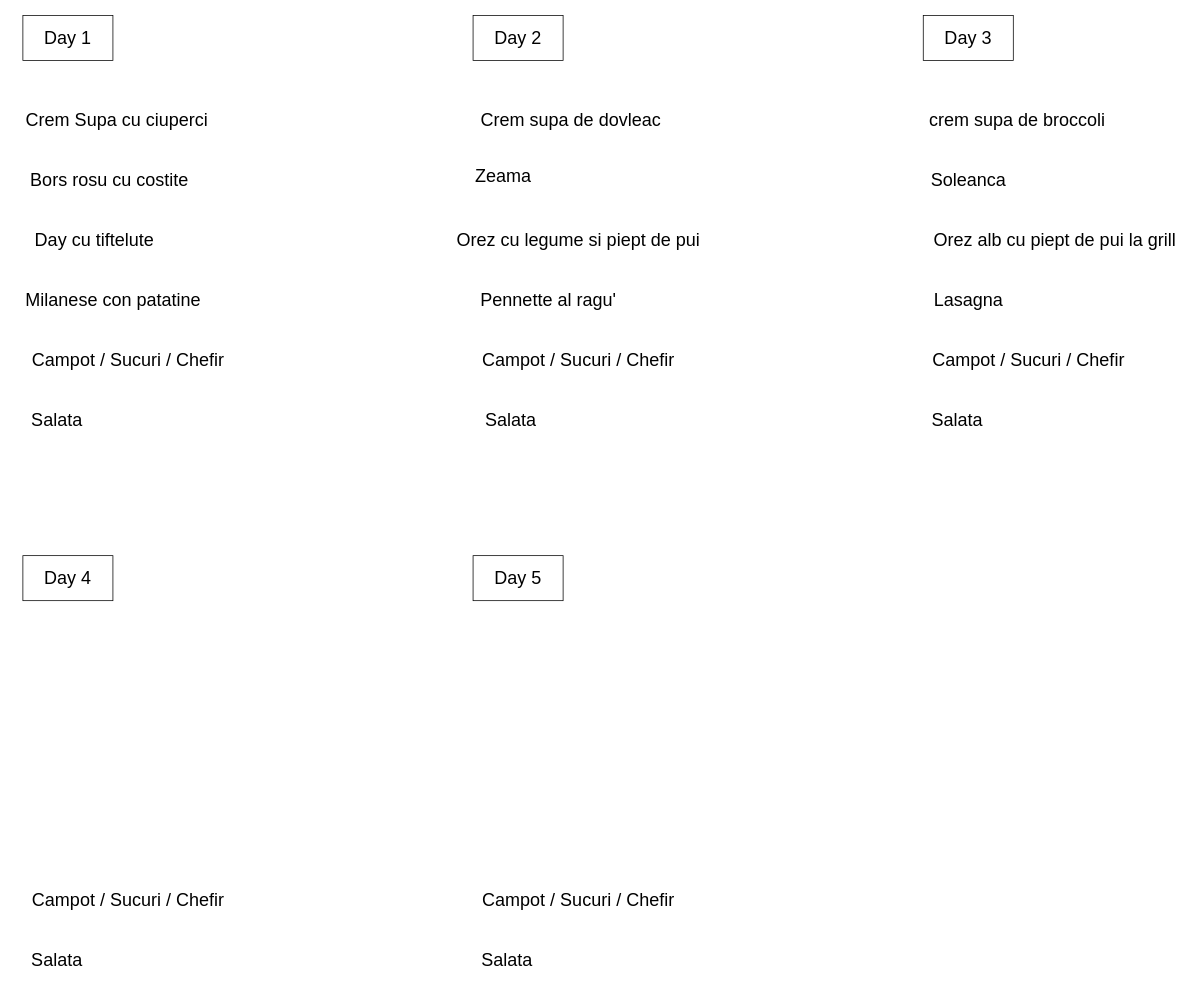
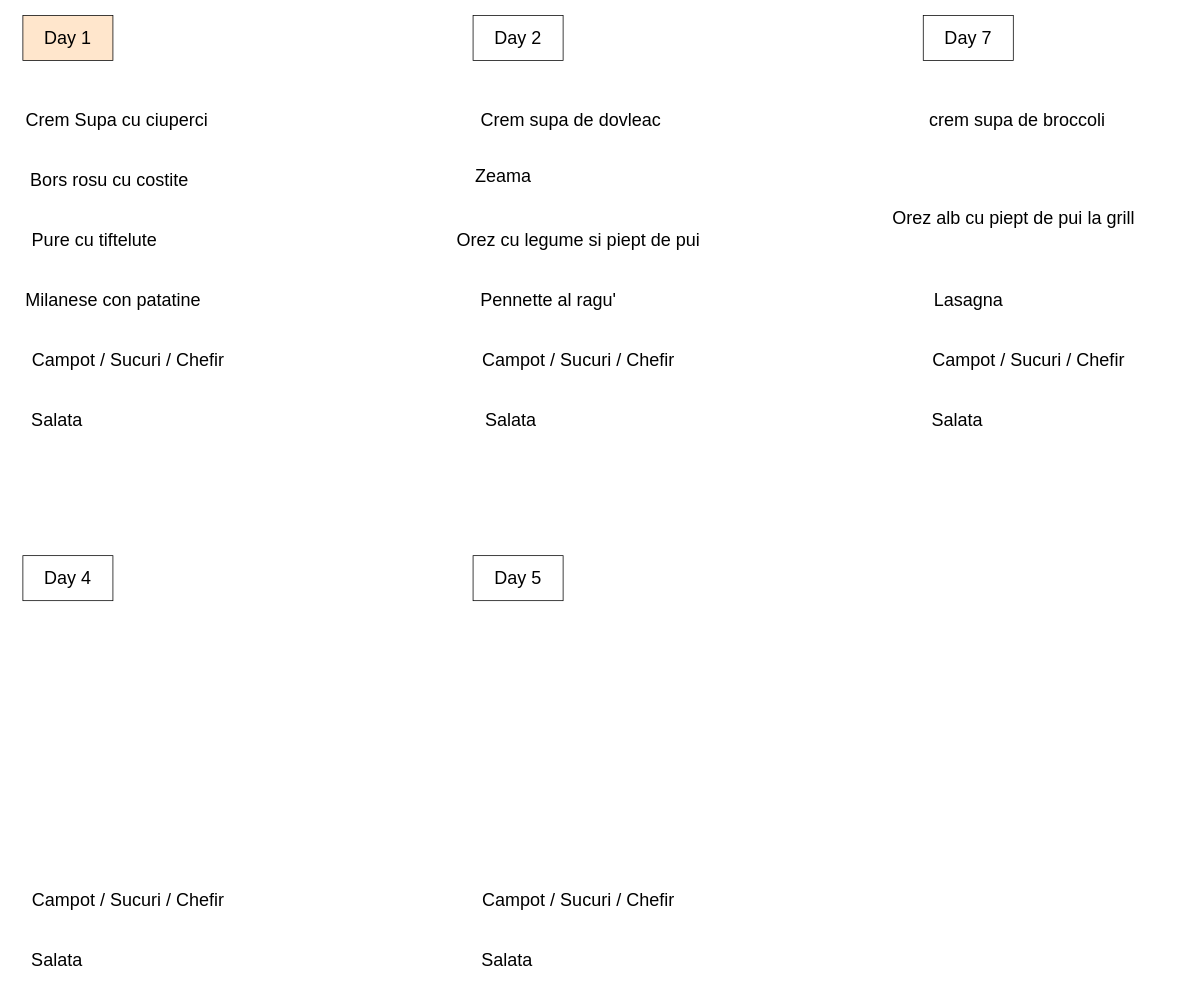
  <mxCell id="0" />
  <mxCell id="1" parent="0" />
- <mxCell id="2" value="Day 1" style="whiteSpace=wrap;html=1;fontSize=24;" vertex="1" parent="1"><mxGeometry x="30" y="20" width="120" height="60" as="geometry" /></mxCell>
+ <mxCell id="2" value="Day 1" style="whiteSpace=wrap;html=1;fontSize=24;fillColor=#ffe6cc;" vertex="1" parent="1"><mxGeometry x="30" y="20" width="120" height="60" as="geometry" /></mxCell>
  <mxCell id="3" value="Day 2" style="whiteSpace=wrap;html=1;fontSize=24;" vertex="1" parent="1"><mxGeometry x="630" y="20" width="120" height="60" as="geometry" /></mxCell>
- <mxCell id="4" value="Day 3" style="whiteSpace=wrap;html=1;fontSize=24;" vertex="1" parent="1"><mxGeometry x="1230" y="20" width="120" height="60" as="geometry" /></mxCell>
+ <mxCell id="4" value="Day 7" style="whiteSpace=wrap;html=1;fontSize=24;" vertex="1" parent="1"><mxGeometry x="1230" y="20" width="120" height="60" as="geometry" /></mxCell>
  <mxCell id="5" value="Day 4" style="whiteSpace=wrap;html=1;fontSize=24;" vertex="1" parent="1"><mxGeometry x="30" y="740" width="120" height="60" as="geometry" /></mxCell>
  <mxCell id="6" value="Day 5" style="whiteSpace=wrap;html=1;fontSize=24;" vertex="1" parent="1"><mxGeometry x="630" y="740" width="120" height="60" as="geometry" /></mxCell>
  <mxCell id="7" value="Crem Supa cu ciuperci" style="text;html=1;align=center;verticalAlign=middle;resizable=0;points=[];autosize=1;strokeColor=none;fillColor=none;fontSize=24;" vertex="1" parent="1"><mxGeometry x="20" y="140" width="270" height="40" as="geometry" /></mxCell>
  <mxCell id="8" value="Bors rosu cu costite&lt;br&gt;" style="text;html=1;align=center;verticalAlign=middle;resizable=0;points=[];autosize=1;strokeColor=none;fillColor=none;fontSize=24;" vertex="1" parent="1"><mxGeometry x="30" y="220" width="230" height="40" as="geometry" /></mxCell>
- <mxCell id="9" value="Day cu tiftelute&lt;br&gt;" style="text;html=1;align=center;verticalAlign=middle;resizable=0;points=[];autosize=1;strokeColor=none;fillColor=none;fontSize=24;" vertex="1" parent="1"><mxGeometry x="30" y="300" width="190" height="40" as="geometry" /></mxCell>
+ <mxCell id="9" value="Pure cu tiftelute&lt;br&gt;" style="text;html=1;align=center;verticalAlign=middle;resizable=0;points=[];autosize=1;strokeColor=none;fillColor=none;fontSize=24;" vertex="1" parent="1"><mxGeometry x="30" y="300" width="190" height="40" as="geometry" /></mxCell>
  <mxCell id="10" value="Lasagna" style="text;html=1;align=center;verticalAlign=middle;resizable=0;points=[];autosize=1;strokeColor=none;fillColor=none;fontSize=24;" vertex="1" parent="1"><mxGeometry x="1230" y="380" width="120" height="40" as="geometry" /></mxCell>
  <mxCell id="11" value="Campot / Sucuri / Chefir" style="text;html=1;align=center;verticalAlign=middle;resizable=0;points=[];autosize=1;strokeColor=none;fillColor=none;fontSize=24;" vertex="1" parent="1"><mxGeometry x="30" y="460" width="280" height="40" as="geometry" /></mxCell>
  <mxCell id="12" value="Crem supa de dovleac" style="text;html=1;align=center;verticalAlign=middle;resizable=0;points=[];autosize=1;strokeColor=none;fillColor=none;fontSize=24;" vertex="1" parent="1"><mxGeometry x="630" y="140" width="260" height="40" as="geometry" /></mxCell>
  <mxCell id="13" value="Zeama" style="text;html=1;align=center;verticalAlign=middle;resizable=0;points=[];autosize=1;strokeColor=none;fillColor=none;fontSize=24;" vertex="1" parent="1"><mxGeometry x="620" y="215" width="100" height="40" as="geometry" /></mxCell>
  <mxCell id="14" value="Orez cu legume si piept de pui" style="text;html=1;align=center;verticalAlign=middle;resizable=0;points=[];autosize=1;strokeColor=none;fillColor=none;fontSize=24;" vertex="1" parent="1"><mxGeometry x="595" y="300" width="350" height="40" as="geometry" /></mxCell>
  <mxCell id="15" value="Pennette al ragu'" style="text;html=1;align=center;verticalAlign=middle;resizable=0;points=[];autosize=1;strokeColor=none;fillColor=none;fontSize=24;" vertex="1" parent="1"><mxGeometry x="630" y="380" width="200" height="40" as="geometry" /></mxCell>
  <mxCell id="16" value="Milanese con patatine" style="text;html=1;align=center;verticalAlign=middle;resizable=0;points=[];autosize=1;strokeColor=none;fillColor=none;fontSize=24;" vertex="1" parent="1"><mxGeometry x="20" y="380" width="260" height="40" as="geometry" /></mxCell>
  <mxCell id="17" value="Campot / Sucuri / Chefir" style="text;html=1;align=center;verticalAlign=middle;resizable=0;points=[];autosize=1;strokeColor=none;fillColor=none;fontSize=24;" vertex="1" parent="1"><mxGeometry x="630" y="460" width="280" height="40" as="geometry" /></mxCell>
  <mxCell id="18" value="Campot / Sucuri / Chefir" style="text;html=1;align=center;verticalAlign=middle;resizable=0;points=[];autosize=1;strokeColor=none;fillColor=none;fontSize=24;" vertex="1" parent="1"><mxGeometry x="1230" y="460" width="280" height="40" as="geometry" /></mxCell>
  <mxCell id="19" value="Salata" style="text;html=1;align=center;verticalAlign=middle;resizable=0;points=[];autosize=1;strokeColor=none;fillColor=none;fontSize=24;" vertex="1" parent="1"><mxGeometry x="30" y="540" width="90" height="40" as="geometry" /></mxCell>
  <mxCell id="20" value="Salata" style="text;html=1;align=center;verticalAlign=middle;resizable=0;points=[];autosize=1;strokeColor=none;fillColor=none;fontSize=24;" vertex="1" parent="1"><mxGeometry x="635" y="540" width="90" height="40" as="geometry" /></mxCell>
  <mxCell id="21" value="Salata" style="text;html=1;align=center;verticalAlign=middle;resizable=0;points=[];autosize=1;strokeColor=none;fillColor=none;fontSize=24;" vertex="1" parent="1"><mxGeometry x="1230" y="540" width="90" height="40" as="geometry" /></mxCell>
- <mxCell id="22" value="Orez alb cu piept de pui la grill" style="text;html=1;align=center;verticalAlign=middle;resizable=0;points=[];autosize=1;strokeColor=none;fillColor=none;fontSize=24;" vertex="1" parent="1"><mxGeometry x="1230" y="300" width="350" height="40" as="geometry" /></mxCell>
+ <mxCell id="22" value="Orez alb cu piept de pui la grill" style="text;html=1;align=center;verticalAlign=middle;resizable=0;points=[];autosize=1;strokeColor=none;fillColor=none;fontSize=24;" vertex="1" parent="1"><mxGeometry x="1175" y="270" width="350" height="40" as="geometry" /></mxCell>
  <mxCell id="23" value="Campot / Sucuri / Chefir" style="text;html=1;align=center;verticalAlign=middle;resizable=0;points=[];autosize=1;strokeColor=none;fillColor=none;fontSize=24;" vertex="1" parent="1"><mxGeometry x="30" y="1180" width="280" height="40" as="geometry" /></mxCell>
  <mxCell id="24" value="Salata" style="text;html=1;align=center;verticalAlign=middle;resizable=0;points=[];autosize=1;strokeColor=none;fillColor=none;fontSize=24;" vertex="1" parent="1"><mxGeometry x="30" y="1260" width="90" height="40" as="geometry" /></mxCell>
  <mxCell id="25" value="Campot / Sucuri / Chefir" style="text;html=1;align=center;verticalAlign=middle;resizable=0;points=[];autosize=1;strokeColor=none;fillColor=none;fontSize=24;" vertex="1" parent="1"><mxGeometry x="630" y="1180" width="280" height="40" as="geometry" /></mxCell>
  <mxCell id="26" value="Salata" style="text;html=1;align=center;verticalAlign=middle;resizable=0;points=[];autosize=1;strokeColor=none;fillColor=none;fontSize=24;" vertex="1" parent="1"><mxGeometry x="630" y="1260" width="90" height="40" as="geometry" /></mxCell>
  <mxCell id="27" value="crem supa de broccoli" style="text;html=1;align=center;verticalAlign=middle;resizable=0;points=[];autosize=1;strokeColor=none;fillColor=none;fontSize=24;" vertex="1" parent="1"><mxGeometry x="1225" y="140" width="260" height="40" as="geometry" /></mxCell>
- <mxCell id="28" value="Soleanca" style="text;html=1;align=center;verticalAlign=middle;resizable=0;points=[];autosize=1;strokeColor=none;fillColor=none;fontSize=24;" vertex="1" parent="1"><mxGeometry x="1230" y="220" width="120" height="40" as="geometry" /></mxCell>
